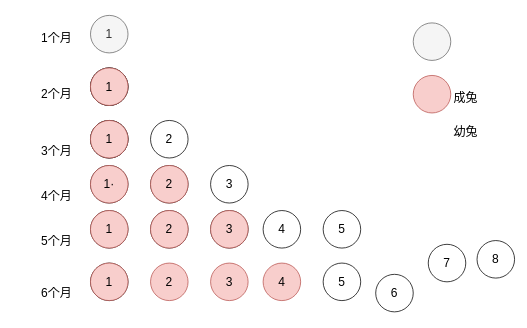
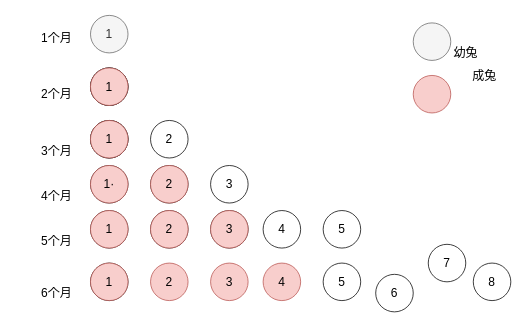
  <mxCell id="0" />
  <mxCell id="1" parent="0" />
  <mxCell id="2" value="1" style="ellipse;whiteSpace=wrap;html=1;aspect=fixed;fillColor=#f5f5f5;strokeColor=#666666;fontColor=#333333;fontSize=16;" vertex="1" parent="1"><mxGeometry x="120" y="20" width="50" height="50" as="geometry" /></mxCell>
  <mxCell id="3" value="" style="ellipse;whiteSpace=wrap;html=1;aspect=fixed;fontSize=16;" vertex="1" parent="1"><mxGeometry x="120" y="90" width="50" height="50" as="geometry" /></mxCell>
  <mxCell id="4" value="" style="ellipse;whiteSpace=wrap;html=1;aspect=fixed;fontSize=16;" vertex="1" parent="1"><mxGeometry x="120" y="160" width="50" height="50" as="geometry" /></mxCell>
  <mxCell id="5" value="2" style="ellipse;whiteSpace=wrap;html=1;aspect=fixed;fontSize=16;" vertex="1" parent="1"><mxGeometry x="200" y="160" width="50" height="50" as="geometry" /></mxCell>
  <mxCell id="6" value="" style="ellipse;whiteSpace=wrap;html=1;aspect=fixed;fontSize=16;" vertex="1" parent="1"><mxGeometry x="120" y="220" width="50" height="50" as="geometry" /></mxCell>
  <mxCell id="7" value="" style="ellipse;whiteSpace=wrap;html=1;aspect=fixed;fontSize=16;" vertex="1" parent="1"><mxGeometry x="200" y="220" width="50" height="50" as="geometry" /></mxCell>
  <mxCell id="8" value="3" style="ellipse;whiteSpace=wrap;html=1;aspect=fixed;fontSize=16;" vertex="1" parent="1"><mxGeometry x="280" y="220" width="50" height="50" as="geometry" /></mxCell>
  <mxCell id="9" value="" style="ellipse;whiteSpace=wrap;html=1;aspect=fixed;fontSize=16;" vertex="1" parent="1"><mxGeometry x="120" y="280" width="50" height="50" as="geometry" /></mxCell>
  <mxCell id="10" value="" style="ellipse;whiteSpace=wrap;html=1;aspect=fixed;fontSize=16;" vertex="1" parent="1"><mxGeometry x="200" y="280" width="50" height="50" as="geometry" /></mxCell>
  <mxCell id="11" value="" style="ellipse;whiteSpace=wrap;html=1;aspect=fixed;fontSize=16;" vertex="1" parent="1"><mxGeometry x="280" y="280" width="50" height="50" as="geometry" /></mxCell>
  <mxCell id="12" value="4" style="ellipse;whiteSpace=wrap;html=1;aspect=fixed;fontSize=16;" vertex="1" parent="1"><mxGeometry x="350" y="280" width="50" height="50" as="geometry" /></mxCell>
  <mxCell id="13" value="5" style="ellipse;whiteSpace=wrap;html=1;aspect=fixed;fontSize=16;" vertex="1" parent="1"><mxGeometry x="430" y="280" width="50" height="50" as="geometry" /></mxCell>
  <mxCell id="14" value="" style="ellipse;whiteSpace=wrap;html=1;aspect=fixed;fontSize=16;" vertex="1" parent="1"><mxGeometry x="120" y="350" width="50" height="50" as="geometry" /></mxCell>
  <mxCell id="15" value="2" style="ellipse;whiteSpace=wrap;html=1;aspect=fixed;fillColor=#f8cecc;strokeColor=#b85450;fontSize=16;" vertex="1" parent="1"><mxGeometry x="200" y="350" width="50" height="50" as="geometry" /></mxCell>
  <mxCell id="16" value="3" style="ellipse;whiteSpace=wrap;html=1;aspect=fixed;fillColor=#f8cecc;strokeColor=#b85450;fontSize=16;" vertex="1" parent="1"><mxGeometry x="280" y="350" width="50" height="50" as="geometry" /></mxCell>
  <mxCell id="17" value="4" style="ellipse;whiteSpace=wrap;html=1;aspect=fixed;fillColor=#f8cecc;strokeColor=#b85450;fontSize=16;" vertex="1" parent="1"><mxGeometry x="350" y="350" width="50" height="50" as="geometry" /></mxCell>
  <mxCell id="18" value="5" style="ellipse;whiteSpace=wrap;html=1;aspect=fixed;fontSize=16;" vertex="1" parent="1"><mxGeometry x="430" y="350" width="50" height="50" as="geometry" /></mxCell>
  <mxCell id="19" value="6" style="ellipse;whiteSpace=wrap;html=1;aspect=fixed;fontSize=16;" vertex="1" parent="1"><mxGeometry x="500" y="365" width="50" height="50" as="geometry" /></mxCell>
  <mxCell id="20" value="" style="ellipse;whiteSpace=wrap;html=1;aspect=fixed;fontSize=16;" vertex="1" parent="1"><mxGeometry x="120" y="90" width="50" height="50" as="geometry" /></mxCell>
  <mxCell id="21" value="" style="ellipse;whiteSpace=wrap;html=1;aspect=fixed;fontSize=16;" vertex="1" parent="1"><mxGeometry x="120" y="160" width="50" height="50" as="geometry" /></mxCell>
  <mxCell id="22" value="1" style="ellipse;whiteSpace=wrap;html=1;aspect=fixed;fillColor=#f8cecc;strokeColor=#b85450;fontSize=16;" vertex="1" parent="1"><mxGeometry x="120" y="90" width="50" height="50" as="geometry" /></mxCell>
  <mxCell id="23" value="1" style="ellipse;whiteSpace=wrap;html=1;aspect=fixed;fillColor=#f8cecc;strokeColor=#b85450;fontSize=16;" vertex="1" parent="1"><mxGeometry x="120" y="160" width="50" height="50" as="geometry" /></mxCell>
  <mxCell id="24" value="2" style="ellipse;whiteSpace=wrap;html=1;aspect=fixed;fillColor=#f8cecc;strokeColor=#b85450;fontSize=16;" vertex="1" parent="1"><mxGeometry x="200" y="220" width="50" height="50" as="geometry" /></mxCell>
  <mxCell id="25" value="1·" style="ellipse;whiteSpace=wrap;html=1;aspect=fixed;fillColor=#f8cecc;strokeColor=#b85450;fontSize=16;" vertex="1" parent="1"><mxGeometry x="120" y="220" width="50" height="50" as="geometry" /></mxCell>
  <mxCell id="26" value="1" style="ellipse;whiteSpace=wrap;html=1;aspect=fixed;fillColor=#f8cecc;strokeColor=#b85450;fontSize=16;" vertex="1" parent="1"><mxGeometry x="120" y="280" width="50" height="50" as="geometry" /></mxCell>
  <mxCell id="27" value="2" style="ellipse;whiteSpace=wrap;html=1;aspect=fixed;fillColor=#f8cecc;strokeColor=#b85450;fontSize=16;" vertex="1" parent="1"><mxGeometry x="200" y="280" width="50" height="50" as="geometry" /></mxCell>
  <mxCell id="28" value="3" style="ellipse;whiteSpace=wrap;html=1;aspect=fixed;fillColor=#f8cecc;strokeColor=#b85450;fontSize=16;" vertex="1" parent="1"><mxGeometry x="280" y="280" width="50" height="50" as="geometry" /></mxCell>
  <mxCell id="29" value="1" style="ellipse;whiteSpace=wrap;html=1;aspect=fixed;fillColor=#f8cecc;strokeColor=#b85450;fontSize=16;" vertex="1" parent="1"><mxGeometry x="120" y="350" width="50" height="50" as="geometry" /></mxCell>
  <mxCell id="30" value="7" style="ellipse;whiteSpace=wrap;html=1;aspect=fixed;fontSize=16;" vertex="1" parent="1"><mxGeometry x="570" y="325" width="50" height="50" as="geometry" /></mxCell>
- <mxCell id="31" value="8" style="ellipse;whiteSpace=wrap;html=1;aspect=fixed;fontSize=16;" vertex="1" parent="1"><mxGeometry x="635" y="320" width="50" height="50" as="geometry" /></mxCell>
+ <mxCell id="31" value="8" style="ellipse;whiteSpace=wrap;html=1;aspect=fixed;fontSize=16;" vertex="1" parent="1"><mxGeometry x="630" y="350" width="50" height="50" as="geometry" /></mxCell>
  <mxCell id="32" value="" style="ellipse;whiteSpace=wrap;html=1;aspect=fixed;fillColor=#f5f5f5;strokeColor=#666666;fontColor=#333333;fontSize=16;" vertex="1" parent="1"><mxGeometry x="550" y="30" width="50" height="50" as="geometry" /></mxCell>
  <mxCell id="33" value="" style="ellipse;whiteSpace=wrap;html=1;aspect=fixed;fillColor=#f8cecc;strokeColor=#b85450;fontSize=16;" vertex="1" parent="1"><mxGeometry x="550" y="100" width="50" height="50" as="geometry" /></mxCell>
- <mxCell id="34" value="幼兔" style="text;html=1;strokeColor=none;fillColor=none;align=center;verticalAlign=middle;whiteSpace=wrap;rounded=0;fontSize=16;" vertex="1" parent="1"><mxGeometry x="600" y="165" width="40" height="20" as="geometry" /></mxCell>
- <mxCell id="35" value="成兔" style="text;html=1;strokeColor=none;fillColor=none;align=center;verticalAlign=middle;whiteSpace=wrap;rounded=0;fontSize=16;" vertex="1" parent="1"><mxGeometry x="600" y="120" width="40" height="20" as="geometry" /></mxCell>
+ <mxCell id="34" value="幼兔" style="text;html=1;strokeColor=none;fillColor=none;align=center;verticalAlign=middle;whiteSpace=wrap;rounded=0;fontSize=16;" vertex="1" parent="1"><mxGeometry x="600" y="60" width="40" height="20" as="geometry" /></mxCell>
+ <mxCell id="35" value="成兔" style="text;html=1;strokeColor=none;fillColor=none;align=center;verticalAlign=middle;whiteSpace=wrap;rounded=0;fontSize=16;" vertex="1" parent="1"><mxGeometry x="625" y="90" width="40" height="20" as="geometry" /></mxCell>
  <mxCell id="36" value="1个月" style="text;html=1;strokeColor=none;fillColor=none;align=center;verticalAlign=middle;whiteSpace=wrap;rounded=0;fontSize=16;" vertex="1" parent="1"><mxGeometry y="40" width="110" height="20" as="geometry" x="20" /></mxCell>
  <mxCell id="37" value="2个月" style="text;html=1;strokeColor=none;fillColor=none;align=center;verticalAlign=middle;whiteSpace=wrap;rounded=0;fontSize=16;" vertex="1" parent="1"><mxGeometry y="115" width="110" height="20" as="geometry" x="20" /></mxCell>
  <mxCell id="38" value="3个月" style="text;html=1;strokeColor=none;fillColor=none;align=center;verticalAlign=middle;whiteSpace=wrap;rounded=0;fontSize=16;" vertex="1" parent="1"><mxGeometry y="190" width="110" height="20" as="geometry" x="20" /></mxCell>
  <mxCell id="39" value="4个月" style="text;html=1;strokeColor=none;fillColor=none;align=center;verticalAlign=middle;whiteSpace=wrap;rounded=0;fontSize=16;" vertex="1" parent="1"><mxGeometry y="250" width="110" height="20" as="geometry" x="20" /></mxCell>
  <mxCell id="40" value="5个月" style="text;html=1;strokeColor=none;fillColor=none;align=center;verticalAlign=middle;whiteSpace=wrap;rounded=0;fontSize=16;" vertex="1" parent="1"><mxGeometry y="310" width="110" height="20" as="geometry" x="20" /></mxCell>
  <mxCell id="41" value="6个月" style="text;html=1;strokeColor=none;fillColor=none;align=center;verticalAlign=middle;whiteSpace=wrap;rounded=0;fontSize=16;" vertex="1" parent="1"><mxGeometry y="380" width="110" height="20" as="geometry" x="20" /></mxCell>
